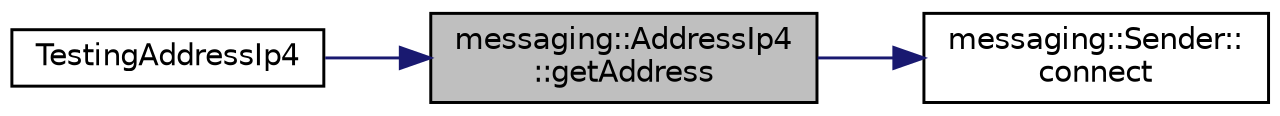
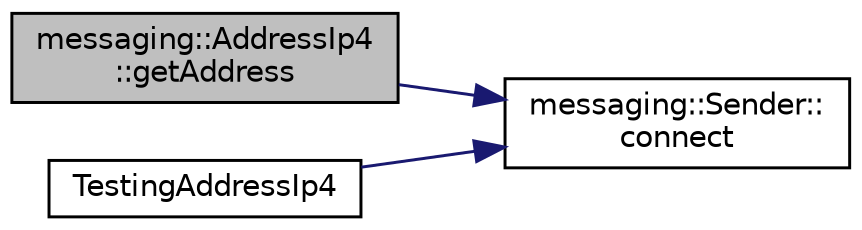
  digraph {
    rankdir=RL
    node [color=black fillcolor=white fontname=Helvetica fontsize=10 shape=record style=filled]
    edge [color=midnightblue dir=back fontname=Helvetica fontsize=10 labelfontname=Helvetica labelfontsize=10 style=solid]
    n1 [fillcolor=grey75 fontcolor=black height=0.2 label="messaging::AddressIp4\l::getAddress" width=0.4]
    n2 [height=0.2 label=TestingAddressIp4 width=0.4]
    n3 [height=0.2 label="messaging::Sender::\lconnect" width=0.4]
-   n1 -> n2
+   n3 -> n2
    n3 -> n1
  }
